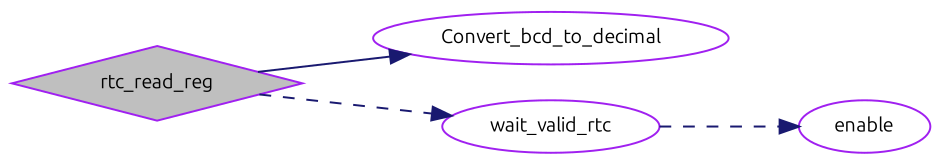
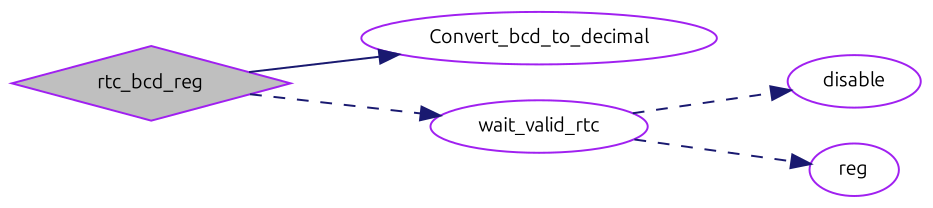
  digraph {
    fontname=Ubuntu
    rankdir=LR
    node [color=purple fillcolor=white fontname=Ubuntu fontsize=10 shape=ellipse style=filled]
    edge [arrowhead=normal color=midnightblue fontname=Ubuntu fontsize=10 labelfontname=Helvetica labelfontsize=10 style=dashed]
-   n1 [fillcolor=grey75 fontcolor=black height=0.2 label=rtc_read_reg shape=diamond width=0.4]
+   n1 [fillcolor=grey75 fontcolor=black height=0.2 label=rtc_bcd_reg shape=diamond width=0.4]
    n2 [height=0.2 label=Convert_bcd_to_decimal width=0.4]
    n3 [height=0.2 label=wait_valid_rtc width=0.4]
-   n5 [height=0.2 label=enable width=0.4]
+   n4 [height=0.2 label=disable width=0.4]
+   n5 [height=0.2 label=reg width=0.4]
    n1 -> n2 [style=solid]
    n1 -> n3
+   n3 -> n4
    n3 -> n5
  }
